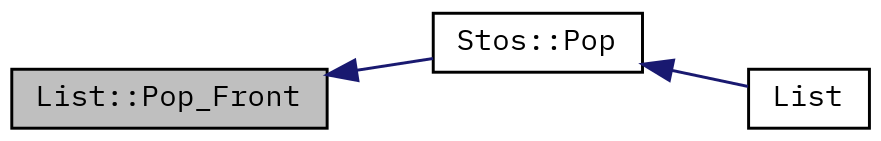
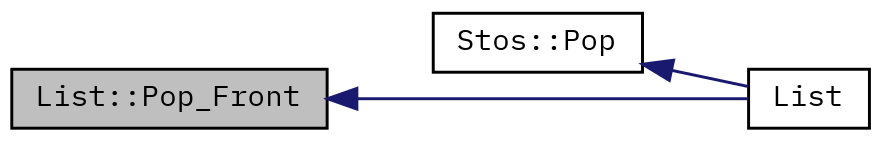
  digraph {
    fontname="IBM Plex Mono"
    rankdir=LR
    node [color=black fillcolor=white fontname="IBM Plex Mono" fontsize=10 shape=record style=filled]
    edge [color=midnightblue dir=back fontname="IBM Plex Mono" fontsize=10 labelfontname=Helvetica labelfontsize=10 style=solid]
    n1 [fillcolor=grey75 fontcolor=black height=0.2 label="List::Pop_Front" width=0.4]
    n2 [height=0.2 label="Stos::Pop" width=0.4]
    n3 [height=0.2 label=List width=0.4]
-   n1 -> n2
+   n1 -> n3
    n2 -> n3
  }
